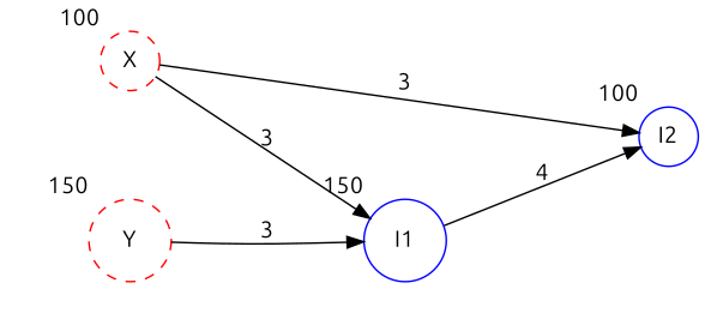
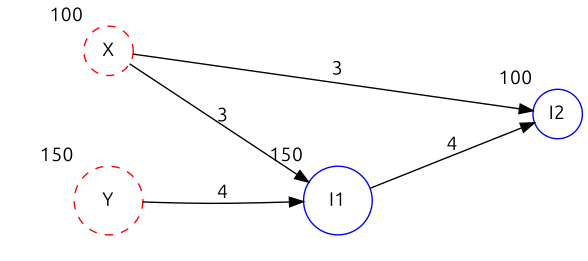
  digraph {
    fontname=Ubuntu
    nodesep=0.7
    rankdir=LR
    ranksep=1.5
    node [color=red fixedsize=true fontname=Ubuntu xlabel=100]
    edge [fontname=Ubuntu]
    X [height=0.5 style=dashed width=0.5]
    I1 [color=blue height=0.7 width=0.7 xlabel=150]
    I2 [color=blue height=0.5 width=0.5]
    Y [height=0.7 style=dashed width=0.7 xlabel=150]
    X -> I1 [label=3]
    X -> I2 [label=3]
    I1 -> I2 [label=4]
-   Y -> I1 [label=3]
+   Y -> I1 [label=4]
  }
